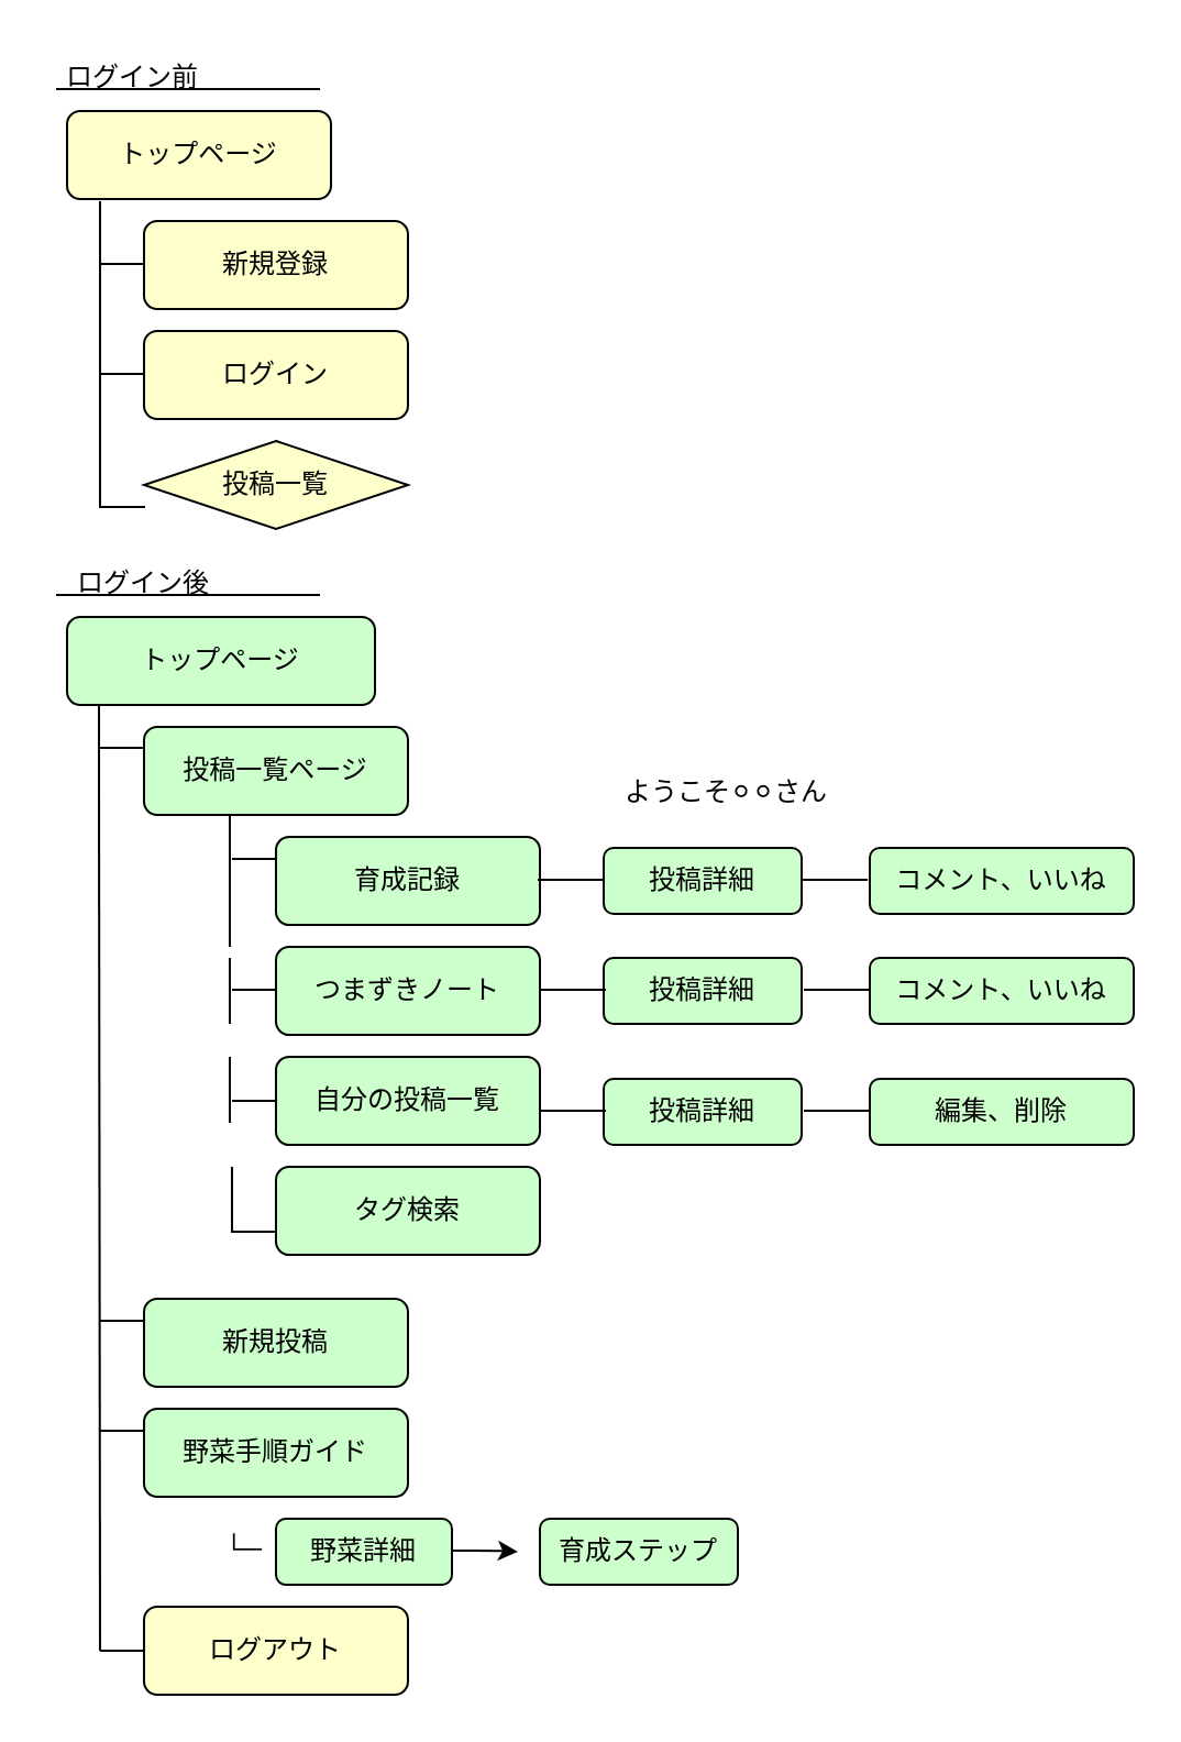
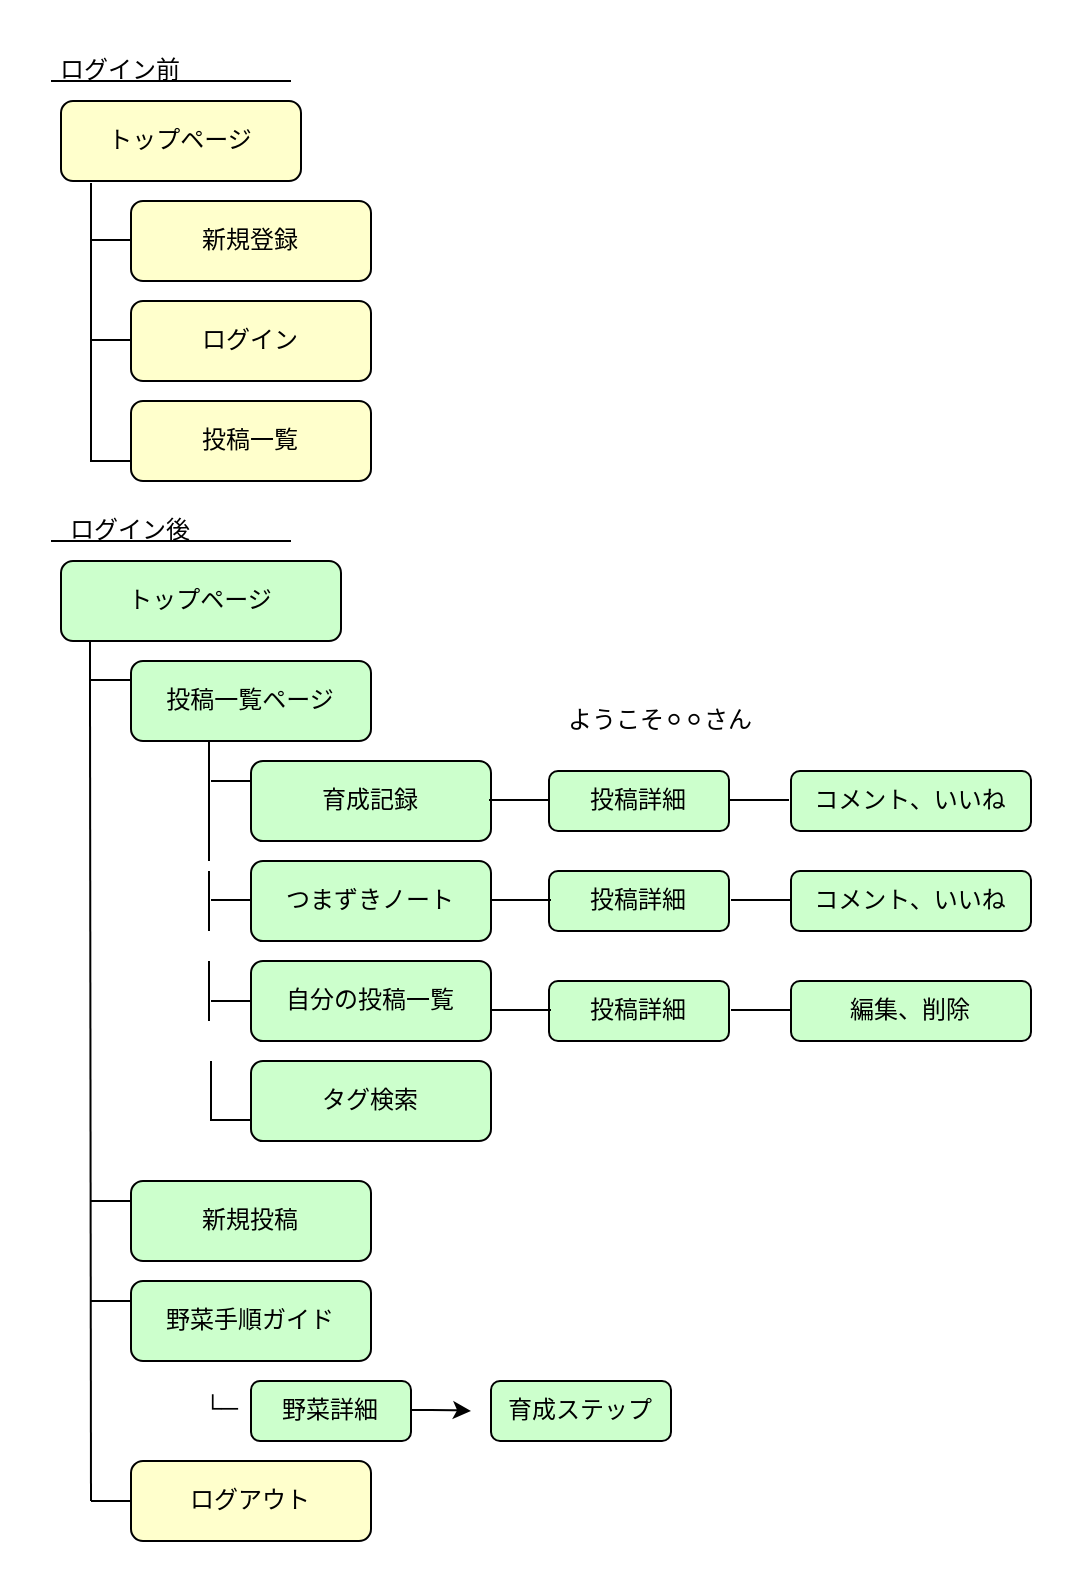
  <mxCell id="0" />
  <mxCell id="1" parent="0" />
  <mxCell id="2" value="" style="endArrow=none;html=1;" edge="1" parent="1"><mxGeometry width="50" height="50" relative="1" as="geometry"><mxPoint x="25" y="40" as="sourcePoint" /><mxPoint x="145" y="40" as="targetPoint" /></mxGeometry></mxCell>
  <mxCell id="3" value="" style="endArrow=none;html=1;" edge="1" parent="1"><mxGeometry width="50" height="50" relative="1" as="geometry"><mxPoint x="45" y="169.5" as="sourcePoint" /><mxPoint x="65" y="169.5" as="targetPoint" /></mxGeometry></mxCell>
  <mxCell id="4" value="" style="shape=partialRectangle;whiteSpace=wrap;html=1;bottom=0;right=0;fillColor=none;direction=north;" vertex="1" parent="1"><mxGeometry x="45" y="210" width="20" height="20" as="geometry" /></mxCell>
  <mxCell id="5" value="" style="endArrow=none;html=1;" edge="1" parent="1"><mxGeometry width="50" height="50" relative="1" as="geometry"><mxPoint x="45" y="119.5" as="sourcePoint" /><mxPoint x="65" y="119.5" as="targetPoint" /><Array as="points"><mxPoint x="45" y="119.5" /></Array></mxGeometry></mxCell>
  <mxCell id="6" value="ログイン後" style="text;html=1;align=center;verticalAlign=middle;whiteSpace=wrap;rounded=0;" vertex="1" parent="1"><mxGeometry x="30" y="250" width="70" height="30" as="geometry" /></mxCell>
  <mxCell id="7" value="" style="endArrow=none;html=1;" edge="1" parent="1"><mxGeometry width="50" height="50" relative="1" as="geometry"><mxPoint x="25" y="270" as="sourcePoint" /><mxPoint x="145" y="270" as="targetPoint" /></mxGeometry></mxCell>
  <mxCell id="8" value="" style="endArrow=none;html=1;" edge="1" parent="1"><mxGeometry width="50" height="50" relative="1" as="geometry"><mxPoint x="44.5" y="350" as="sourcePoint" /><mxPoint x="44.5" y="320" as="targetPoint" /></mxGeometry></mxCell>
  <mxCell id="9" value="" style="endArrow=none;html=1;" edge="1" parent="1"><mxGeometry width="50" height="50" relative="1" as="geometry"><mxPoint x="45" y="339.5" as="sourcePoint" /><mxPoint x="65" y="339.5" as="targetPoint" /><Array as="points"><mxPoint x="45" y="339.5" /></Array></mxGeometry></mxCell>
  <mxCell id="10" value="トップページ" style="rounded=1;whiteSpace=wrap;html=1;fillColor=#CCFFCC;" vertex="1" parent="1"><mxGeometry x="30" y="280" width="140" height="40" as="geometry" /></mxCell>
  <mxCell id="11" value="ようこそ⚪︎⚪︎さん" style="text;html=1;align=center;verticalAlign=middle;whiteSpace=wrap;rounded=0;" vertex="1" parent="1"><mxGeometry x="275" y="345" width="110" height="30" as="geometry" /></mxCell>
  <mxCell id="12" value="" style="endArrow=none;html=1;" edge="1" parent="1"><mxGeometry width="50" height="50" relative="1" as="geometry"><mxPoint x="104" y="400" as="sourcePoint" /><mxPoint x="104" y="370" as="targetPoint" /></mxGeometry></mxCell>
  <mxCell id="13" value="" style="endArrow=none;html=1;" edge="1" parent="1"><mxGeometry width="50" height="50" relative="1" as="geometry"><mxPoint x="105" y="560" as="sourcePoint" /><mxPoint x="105" y="530" as="targetPoint" /></mxGeometry></mxCell>
  <mxCell id="14" value="" style="endArrow=none;html=1;" edge="1" parent="1"><mxGeometry width="50" height="50" relative="1" as="geometry"><mxPoint x="104" y="510" as="sourcePoint" /><mxPoint x="104" y="480" as="targetPoint" /></mxGeometry></mxCell>
  <mxCell id="15" value="" style="endArrow=none;html=1;" edge="1" parent="1"><mxGeometry width="50" height="50" relative="1" as="geometry"><mxPoint x="104" y="465" as="sourcePoint" /><mxPoint x="104" y="435" as="targetPoint" /></mxGeometry></mxCell>
  <mxCell id="16" value="" style="endArrow=none;html=1;" edge="1" parent="1"><mxGeometry width="50" height="50" relative="1" as="geometry"><mxPoint x="104" y="430" as="sourcePoint" /><mxPoint x="104" y="400" as="targetPoint" /></mxGeometry></mxCell>
  <mxCell id="17" value="" style="endArrow=none;html=1;" edge="1" parent="1"><mxGeometry width="50" height="50" relative="1" as="geometry"><mxPoint x="105" y="390" as="sourcePoint" /><mxPoint x="125" y="390" as="targetPoint" /><Array as="points"><mxPoint x="105" y="390" /></Array></mxGeometry></mxCell>
  <mxCell id="18" value="" style="endArrow=none;html=1;" edge="1" parent="1"><mxGeometry width="50" height="50" relative="1" as="geometry"><mxPoint x="105" y="449.5" as="sourcePoint" /><mxPoint x="125" y="449.5" as="targetPoint" /><Array as="points"><mxPoint x="105" y="449.5" /></Array></mxGeometry></mxCell>
  <mxCell id="19" value="" style="endArrow=none;html=1;" edge="1" parent="1"><mxGeometry width="50" height="50" relative="1" as="geometry"><mxPoint x="45" y="600" as="sourcePoint" /><mxPoint x="65" y="600" as="targetPoint" /><Array as="points"><mxPoint x="55" y="600" /></Array></mxGeometry></mxCell>
  <mxCell id="20" value="投稿一覧ページ" style="rounded=1;whiteSpace=wrap;html=1;fillColor=#CCFFCC;" vertex="1" parent="1"><mxGeometry x="65" y="330" width="120" height="40" as="geometry" /></mxCell>
  <mxCell id="21" value="育成記録" style="rounded=1;whiteSpace=wrap;html=1;fillColor=#CCFFCC;" vertex="1" parent="1"><mxGeometry x="125" y="380" width="120" height="40" as="geometry" /></mxCell>
  <mxCell id="22" value="" style="endArrow=none;html=1;" edge="1" parent="1"><mxGeometry width="50" height="50" relative="1" as="geometry"><mxPoint x="105" y="559.5" as="sourcePoint" /><mxPoint x="125" y="559.5" as="targetPoint" /><Array as="points"><mxPoint x="105" y="559.5" /></Array></mxGeometry></mxCell>
  <mxCell id="23" value="" style="endArrow=none;html=1;" edge="1" parent="1"><mxGeometry width="50" height="50" relative="1" as="geometry"><mxPoint x="105" y="500" as="sourcePoint" /><mxPoint x="125" y="500" as="targetPoint" /><Array as="points"><mxPoint x="105" y="500" /></Array></mxGeometry></mxCell>
  <mxCell id="24" value="" style="endArrow=none;html=1;" edge="1" parent="1"><mxGeometry width="50" height="50" relative="1" as="geometry"><mxPoint x="45" y="650" as="sourcePoint" /><mxPoint x="65" y="650" as="targetPoint" /><Array as="points"><mxPoint x="55" y="650" /></Array></mxGeometry></mxCell>
  <mxCell id="25" value="つまずきノート" style="rounded=1;whiteSpace=wrap;html=1;fillColor=#CCFFCC;" vertex="1" parent="1"><mxGeometry x="125" y="430" width="120" height="40" as="geometry" /></mxCell>
  <mxCell id="26" value="自分の投稿一覧" style="rounded=1;whiteSpace=wrap;html=1;fillColor=#CCFFCC;" vertex="1" parent="1"><mxGeometry x="125" y="480" width="120" height="40" as="geometry" /></mxCell>
  <mxCell id="27" value="タグ検索" style="rounded=1;whiteSpace=wrap;html=1;fillColor=#CCFFCC;" vertex="1" parent="1"><mxGeometry x="125" y="530" width="120" height="40" as="geometry" /></mxCell>
  <mxCell id="28" value="" style="endArrow=none;html=1;" edge="1" parent="1"><mxGeometry width="50" height="50" relative="1" as="geometry"><mxPoint x="45" y="750" as="sourcePoint" /><mxPoint x="44.5" y="350" as="targetPoint" /></mxGeometry></mxCell>
  <mxCell id="29" value="新規投稿" style="rounded=1;whiteSpace=wrap;html=1;fillColor=#CCFFCC;" vertex="1" parent="1"><mxGeometry x="65" y="590" width="120" height="40" as="geometry" /></mxCell>
  <mxCell id="30" value="野菜手順ガイド" style="rounded=1;whiteSpace=wrap;html=1;fillColor=#CCFFCC;" vertex="1" parent="1"><mxGeometry x="65" y="640" width="120" height="40" as="geometry" /></mxCell>
  <mxCell id="31" value="└─" style="text;whiteSpace=wrap;" vertex="1" parent="1"><mxGeometry x="100" y="690" width="60" height="40" as="geometry" /></mxCell>
  <mxCell id="32" value="野菜詳細" style="rounded=1;whiteSpace=wrap;html=1;fillColor=#CCFFCC;" vertex="1" parent="1"><mxGeometry x="125" y="690" width="80" height="30" as="geometry" /></mxCell>
  <mxCell id="33" value="" style="endArrow=classic;html=1;" edge="1" parent="1"><mxGeometry width="50" height="50" relative="1" as="geometry"><mxPoint x="205" y="704.5" as="sourcePoint" /><mxPoint x="235" y="705" as="targetPoint" /><Array as="points"><mxPoint x="225" y="704.5" /></Array></mxGeometry></mxCell>
  <mxCell id="34" value="育成ステップ" style="rounded=1;whiteSpace=wrap;html=1;fillColor=#CCFFCC;" vertex="1" parent="1"><mxGeometry x="245" y="690" width="90" height="30" as="geometry" /></mxCell>
  <mxCell id="35" value="" style="endArrow=none;html=1;" edge="1" parent="1"><mxGeometry width="50" height="50" relative="1" as="geometry"><mxPoint x="45" y="750" as="sourcePoint" /><mxPoint x="65" y="750" as="targetPoint" /><Array as="points"><mxPoint x="55" y="750" /></Array></mxGeometry></mxCell>
  <mxCell id="36" value="ログアウト" style="rounded=1;whiteSpace=wrap;html=1;fillColor=#ffffcc;" vertex="1" parent="1"><mxGeometry x="65" y="730" width="120" height="40" as="geometry" /></mxCell>
  <mxCell id="37" value="コメント、いいね" style="rounded=1;whiteSpace=wrap;html=1;fillColor=#CCFFCC;" vertex="1" parent="1"><mxGeometry x="395" y="385" width="120" height="30" as="geometry" /></mxCell>
  <mxCell id="38" value="コメント、いいね" style="rounded=1;whiteSpace=wrap;html=1;fillColor=#CCFFCC;" vertex="1" parent="1"><mxGeometry x="395" y="435" width="120" height="30" as="geometry" /></mxCell>
  <mxCell id="39" value="投稿詳細" style="rounded=1;whiteSpace=wrap;html=1;fillColor=#CCFFCC;" vertex="1" parent="1"><mxGeometry x="274" y="385" width="90" height="30" as="geometry" /></mxCell>
  <mxCell id="40" value="投稿詳細" style="rounded=1;whiteSpace=wrap;html=1;fillColor=#CCFFCC;" vertex="1" parent="1"><mxGeometry x="274" y="435" width="90" height="30" as="geometry" /></mxCell>
  <mxCell id="41" value="投稿詳細" style="rounded=1;whiteSpace=wrap;html=1;fillColor=#CCFFCC;" vertex="1" parent="1"><mxGeometry x="274" y="490" width="90" height="30" as="geometry" /></mxCell>
  <mxCell id="42" value="編集、削除" style="rounded=1;whiteSpace=wrap;html=1;fillColor=#CCFFCC;" vertex="1" parent="1"><mxGeometry x="395" y="490" width="120" height="30" as="geometry" /></mxCell>
  <mxCell id="43" value="" style="endArrow=none;html=1;" edge="1" parent="1"><mxGeometry width="50" height="50" relative="1" as="geometry"><mxPoint x="244" y="399.5" as="sourcePoint" /><mxPoint x="274" y="399.5" as="targetPoint" /><Array as="points"><mxPoint x="274" y="399.5" /></Array></mxGeometry></mxCell>
  <mxCell id="44" value="" style="endArrow=none;html=1;" edge="1" parent="1"><mxGeometry width="50" height="50" relative="1" as="geometry"><mxPoint x="245" y="449.5" as="sourcePoint" /><mxPoint x="275" y="449.5" as="targetPoint" /><Array as="points"><mxPoint x="275" y="449.5" /></Array></mxGeometry></mxCell>
  <mxCell id="45" value="" style="endArrow=none;html=1;" edge="1" parent="1"><mxGeometry width="50" height="50" relative="1" as="geometry"><mxPoint x="364" y="399.5" as="sourcePoint" /><mxPoint x="394" y="399.5" as="targetPoint" /><Array as="points"><mxPoint x="394" y="399.5" /></Array></mxGeometry></mxCell>
  <mxCell id="46" value="" style="endArrow=none;html=1;" edge="1" parent="1"><mxGeometry width="50" height="50" relative="1" as="geometry"><mxPoint x="245" y="504.5" as="sourcePoint" /><mxPoint x="275" y="504.5" as="targetPoint" /><Array as="points"><mxPoint x="275" y="504.5" /></Array></mxGeometry></mxCell>
  <mxCell id="47" value="" style="endArrow=none;html=1;" edge="1" parent="1"><mxGeometry width="50" height="50" relative="1" as="geometry"><mxPoint x="365" y="449.5" as="sourcePoint" /><mxPoint x="395" y="449.5" as="targetPoint" /><Array as="points"><mxPoint x="395" y="449.5" /></Array></mxGeometry></mxCell>
  <mxCell id="48" value="" style="endArrow=none;html=1;" edge="1" parent="1"><mxGeometry width="50" height="50" relative="1" as="geometry"><mxPoint x="365" y="504.5" as="sourcePoint" /><mxPoint x="395" y="504.5" as="targetPoint" /><Array as="points"><mxPoint x="395" y="504.5" /></Array></mxGeometry></mxCell>
  <mxCell id="49" style="edgeStyle=none;html=1;exitX=0.75;exitY=0;exitDx=0;exitDy=0;" edge="1" parent="1" source="50"><mxGeometry relative="1" as="geometry"><mxPoint x="115" y="70" as="targetPoint" /></mxGeometry></mxCell>
  <mxCell id="50" value="トップページ" style="rounded=1;whiteSpace=wrap;html=1;fillColor=#FFFFCC;" vertex="1" parent="1"><mxGeometry x="30" y="50" width="120" height="40" as="geometry" /></mxCell>
- <mxCell id="51" value="投稿一覧" style="rhombus;whiteSpace=wrap;html=1;fillColor=#FFFFCC;" vertex="1" parent="1"><mxGeometry x="65" y="200" width="120" height="40" as="geometry" /></mxCell>
+ <mxCell id="51" value="投稿一覧" style="rounded=1;whiteSpace=wrap;html=1;fillColor=#FFFFCC;" vertex="1" parent="1"><mxGeometry x="65" y="200" width="120" height="40" as="geometry" /></mxCell>
  <mxCell id="52" value="ログイン" style="rounded=1;whiteSpace=wrap;html=1;fillColor=#FFFFCC;" vertex="1" parent="1"><mxGeometry x="65" y="150" width="120" height="40" as="geometry" /></mxCell>
  <mxCell id="53" value="新規登録" style="rounded=1;whiteSpace=wrap;html=1;fillColor=#FFFFCC;" vertex="1" parent="1"><mxGeometry x="65" y="100" width="120" height="40" as="geometry" /></mxCell>
  <mxCell id="54" value="" style="endArrow=none;html=1;entryX=0.125;entryY=1.025;entryDx=0;entryDy=0;entryPerimeter=0;" edge="1" parent="1" target="50"><mxGeometry width="50" height="50" relative="1" as="geometry"><mxPoint x="45" y="210" as="sourcePoint" /><mxPoint x="45" y="100" as="targetPoint" /></mxGeometry></mxCell>
  <mxCell id="55" value="ログイン前" style="text;html=1;align=center;verticalAlign=middle;whiteSpace=wrap;rounded=0;" vertex="1" parent="1"><mxGeometry x="20" y="20" width="80" height="30" as="geometry" /></mxCell>
